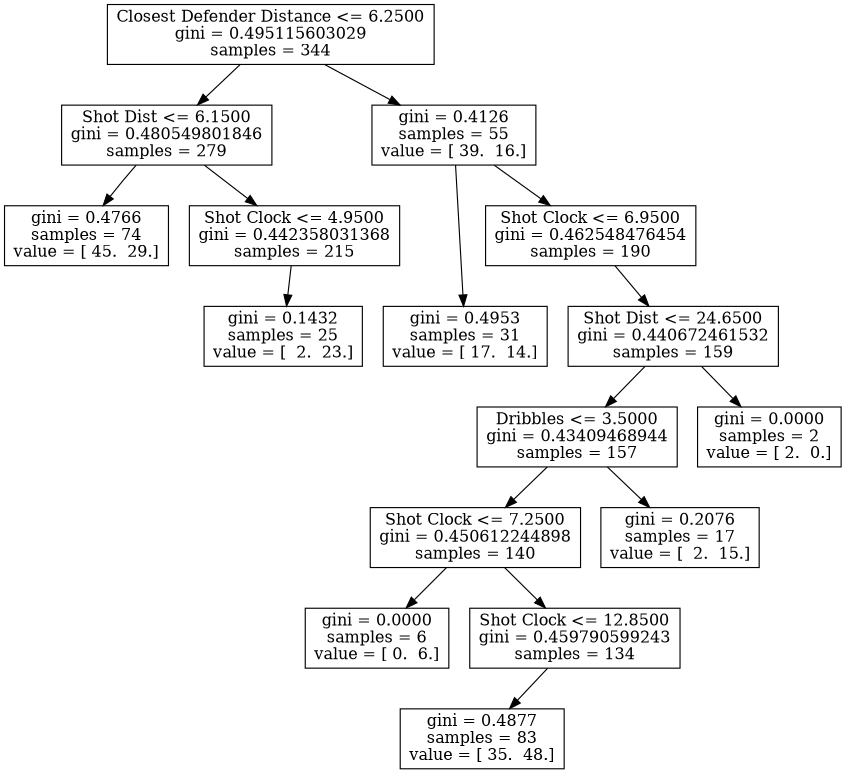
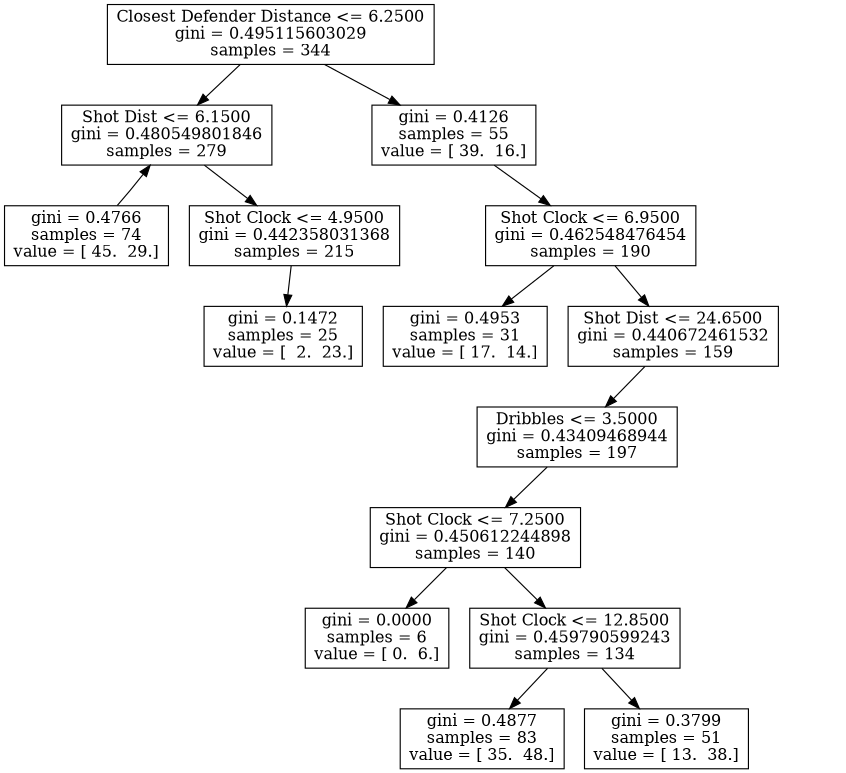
  digraph {
    node [shape=box]
    n1 [label="Closest Defender Distance <= 6.2500\ngini = 0.495115603029\nsamples = 344"]
    n2 [label="Shot Dist <= 6.1500\ngini = 0.480549801846\nsamples = 279"]
    n3 [label="gini = 0.4126\nsamples = 55\nvalue = [ 39.  16.]"]
    n4 [label="gini = 0.4766\nsamples = 74\nvalue = [ 45.  29.]"]
    n5 [label="Shot Clock <= 4.9500\ngini = 0.442358031368\nsamples = 215"]
    n6 [label="Shot Clock <= 6.9500\ngini = 0.462548476454\nsamples = 190"]
-   n7 [label="gini = 0.1432\nsamples = 25\nvalue = [  2.  23.]"]
+   n7 [label="gini = 0.1472\nsamples = 25\nvalue = [  2.  23.]"]
    n8 [label="gini = 0.4953\nsamples = 31\nvalue = [ 17.  14.]"]
    n9 [label="Shot Dist <= 24.6500\ngini = 0.440672461532\nsamples = 159"]
-   n10 [label="Dribbles <= 3.5000\ngini = 0.43409468944\nsamples = 157"]
-   n11 [label="gini = 0.0000\nsamples = 2\nvalue = [ 2.  0.]"]
+   n10 [label="Dribbles <= 3.5000\ngini = 0.43409468944\nsamples = 197"]
    n12 [label="Shot Clock <= 7.2500\ngini = 0.450612244898\nsamples = 140"]
-   n13 [label="gini = 0.2076\nsamples = 17\nvalue = [  2.  15.]"]
    n14 [label="gini = 0.0000\nsamples = 6\nvalue = [ 0.  6.]"]
    n15 [label="Shot Clock <= 12.8500\ngini = 0.459790599243\nsamples = 134"]
    n16 [label="gini = 0.4877\nsamples = 83\nvalue = [ 35.  48.]"]
+   n17 [label="gini = 0.3799\nsamples = 51\nvalue = [ 13.  38.]"]
    n1 -> n2
    n1 -> n3
-   n2 -> n4
+   n4 -> n2
    n2 -> n5
    n3 -> n6
    n5 -> n7
-   n3 -> n8
+   n6 -> n8
    n6 -> n9
    n9 -> n10
-   n9 -> n11
    n10 -> n12
-   n10 -> n13
    n12 -> n14
    n12 -> n15
    n15 -> n16
+   n15 -> n17
  }
